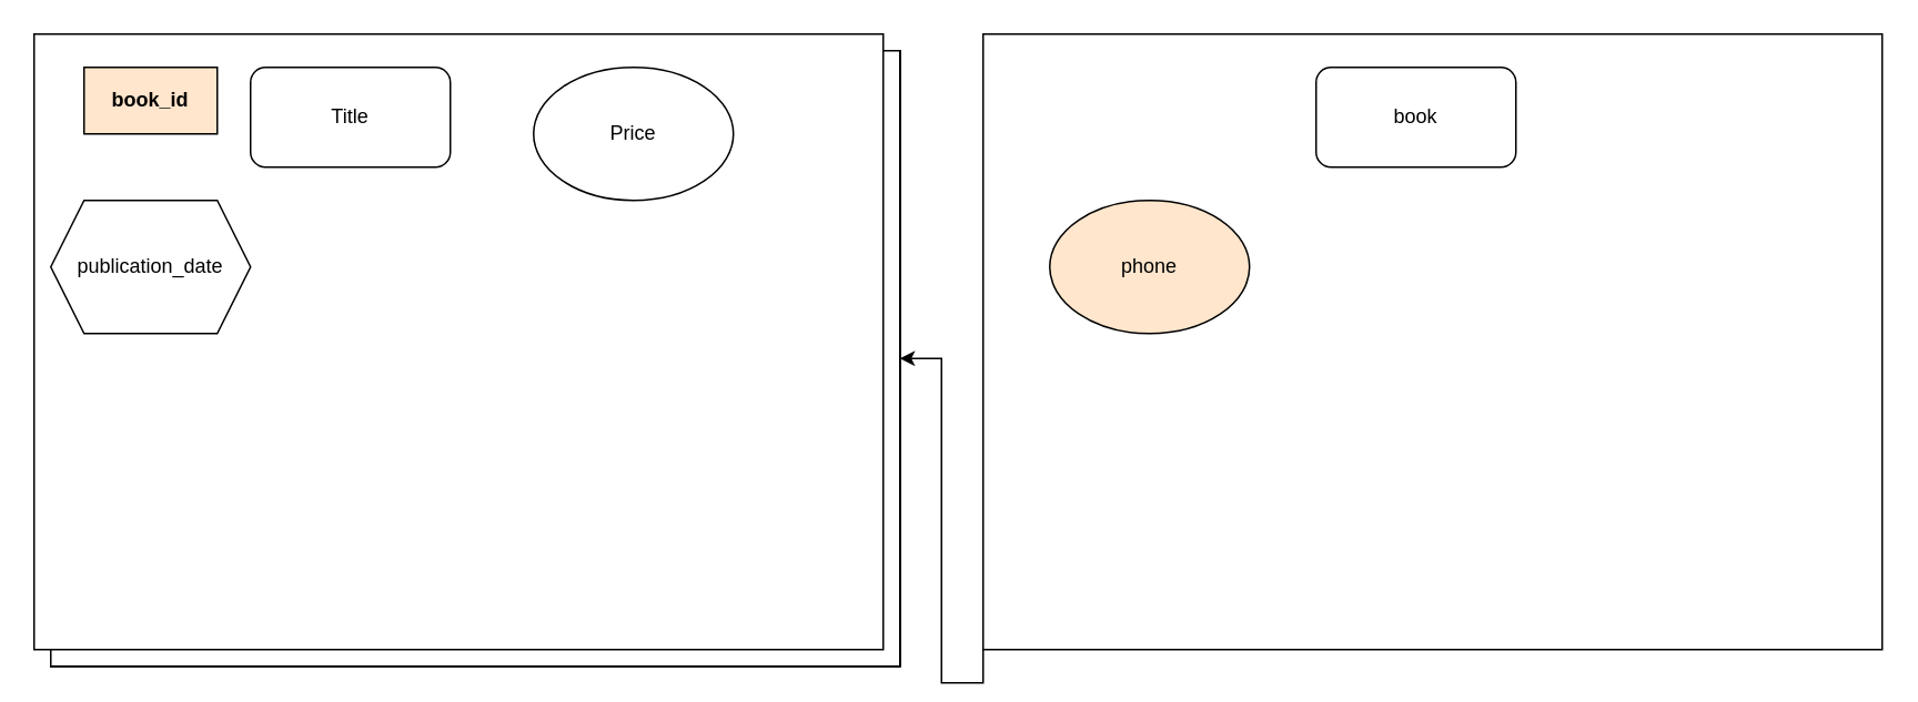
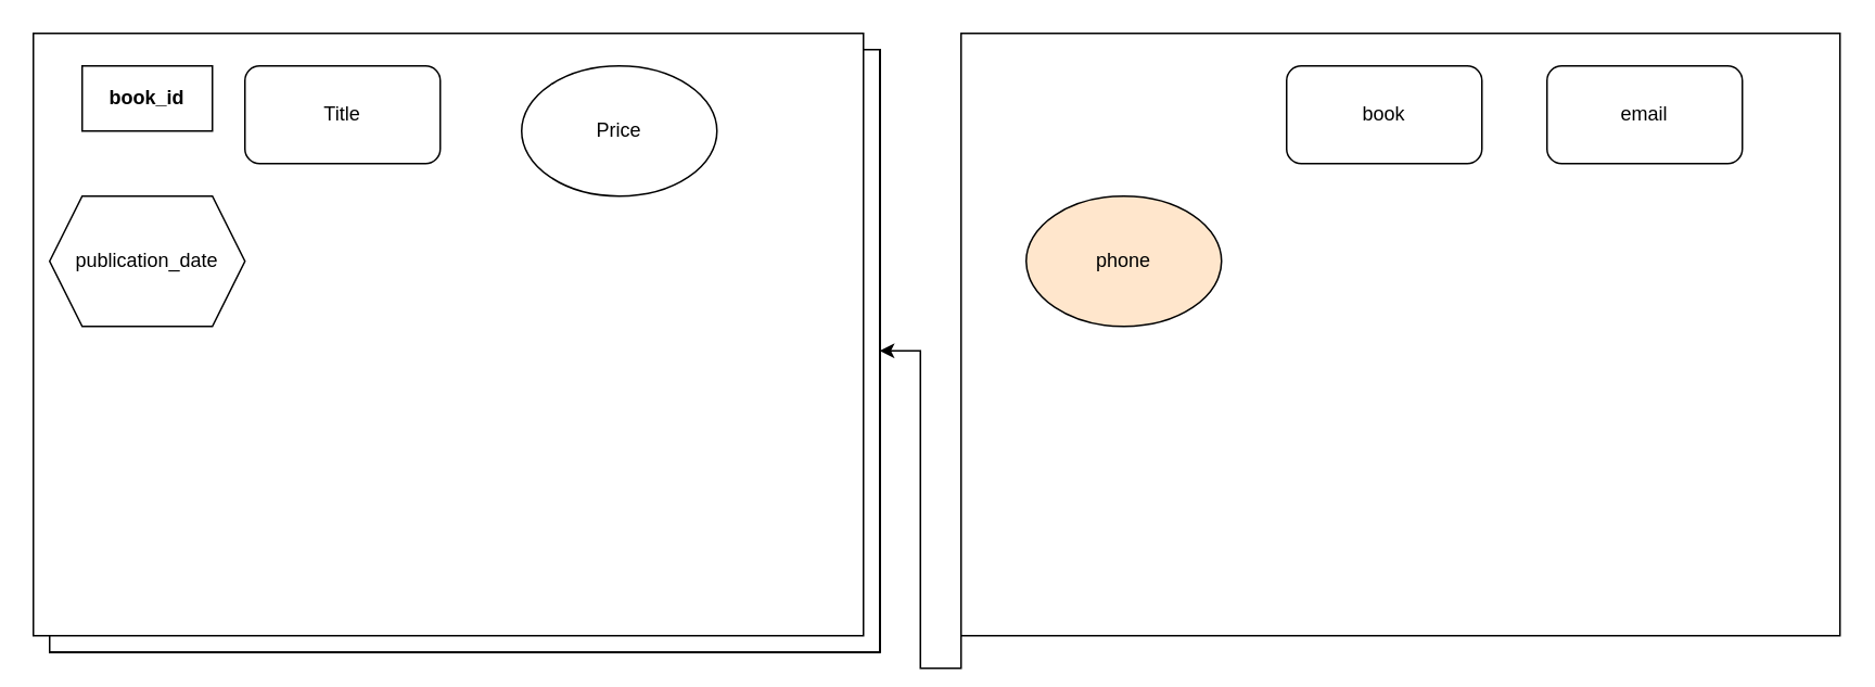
  <mxCell id="0" />
  <mxCell id="1" parent="0" />
  <mxCell id="2" value="" style="html=1;dashed=0;whiteSpace=wrap;" vertex="1" parent="1"><mxGeometry x="30" y="30" width="510" height="370" as="geometry" /></mxCell>
  <mxCell id="3" value="" style="html=1;dashed=0;whiteSpace=wrap;" vertex="1" parent="1"><mxGeometry x="30" y="30" width="510" height="370" as="geometry" /></mxCell>
  <mxCell id="4" value="" style="html=1;dashed=0;whiteSpace=wrap;" vertex="1" parent="1"><mxGeometry x="30" y="30" width="510" height="370" as="geometry" /></mxCell>
  <mxCell id="5" value="" style="html=1;dashed=0;whiteSpace=wrap;" vertex="1" parent="1"><mxGeometry x="30" y="30" width="510" height="370" as="geometry" /></mxCell>
  <mxCell id="6" value="" style="html=1;dashed=0;whiteSpace=wrap;" vertex="1" parent="1"><mxGeometry x="30" y="30" width="510" height="370" as="geometry" /></mxCell>
  <mxCell id="7" value="" style="html=1;dashed=0;whiteSpace=wrap;" vertex="1" parent="1"><mxGeometry x="30" y="30" width="510" height="370" as="geometry" /></mxCell>
  <mxCell id="8" value="" style="html=1;dashed=0;whiteSpace=wrap;" vertex="1" parent="1"><mxGeometry x="240" y="190" width="100" height="50" as="geometry" /></mxCell>
  <mxCell id="9" value="" style="html=1;dashed=0;whiteSpace=wrap;" vertex="1" parent="1"><mxGeometry x="20" y="20" width="510" height="370" as="geometry" /></mxCell>
- <mxCell id="10" value="&lt;b&gt;book_id&lt;/b&gt;" style="rounded=0;whiteSpace=wrap;html=1;fillColor=#ffe6cc;" vertex="1" parent="1"><mxGeometry x="50" y="40" width="80" height="40" as="geometry" /></mxCell>
+ <mxCell id="10" value="&lt;b&gt;book_id&lt;/b&gt;" style="rounded=0;whiteSpace=wrap;html=1;" vertex="1" parent="1"><mxGeometry x="50" y="40" width="80" height="40" as="geometry" /></mxCell>
  <mxCell id="11" value="Title" style="rounded=1;whiteSpace=wrap;html=1;" vertex="1" parent="1"><mxGeometry x="150" y="40" width="120" height="60" as="geometry" /></mxCell>
  <mxCell id="12" value="Price" style="ellipse;whiteSpace=wrap;html=1;" vertex="1" parent="1"><mxGeometry x="320" y="40" width="120" height="80" as="geometry" /></mxCell>
  <mxCell id="13" value="publication_date" style="shape=hexagon;perimeter=hexagonPerimeter2;whiteSpace=wrap;html=1;fixedSize=1;" vertex="1" parent="1"><mxGeometry x="30" y="120" width="120" height="80" as="geometry" /></mxCell>
  <mxCell id="14" style="edgeStyle=orthogonalEdgeStyle;rounded=0;orthogonalLoop=1;jettySize=auto;html=1;exitX=0;exitY=1;exitDx=0;exitDy=0;" edge="1" parent="1" source="15" target="7"><mxGeometry relative="1" as="geometry" /></mxCell>
  <mxCell id="15" value="" style="whiteSpace=wrap;html=1;" vertex="1" parent="1"><mxGeometry x="590" y="20" width="540" height="370" as="geometry" /></mxCell>
  <mxCell id="16" value="book" style="rounded=1;whiteSpace=wrap;html=1;" vertex="1" parent="1"><mxGeometry x="790" y="40" width="120" height="60" as="geometry" /></mxCell>
+ <mxCell id="17" value="email" style="rounded=1;whiteSpace=wrap;html=1;" vertex="1" parent="1"><mxGeometry x="950" y="40" width="120" height="60" as="geometry" /></mxCell>
  <mxCell id="18" value="phone" style="ellipse;whiteSpace=wrap;html=1;fillColor=#ffe6cc;" vertex="1" parent="1"><mxGeometry x="630" y="120" width="120" height="80" as="geometry" /></mxCell>
